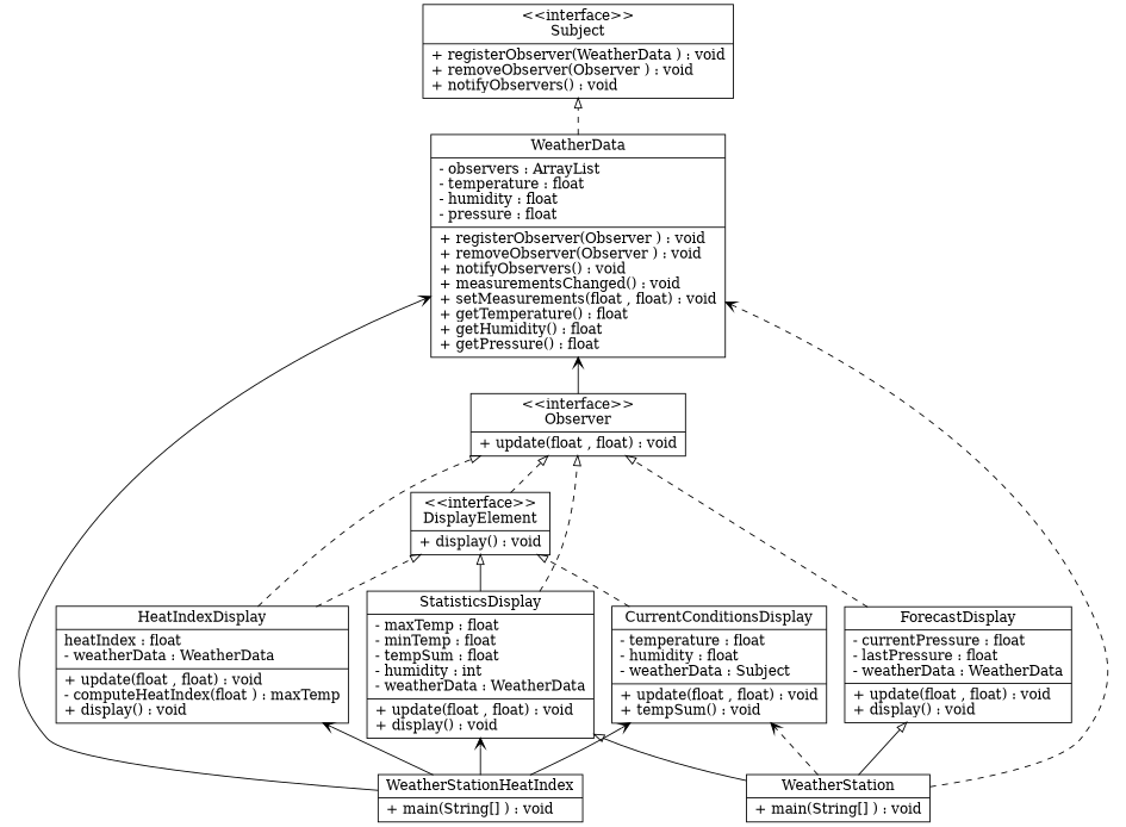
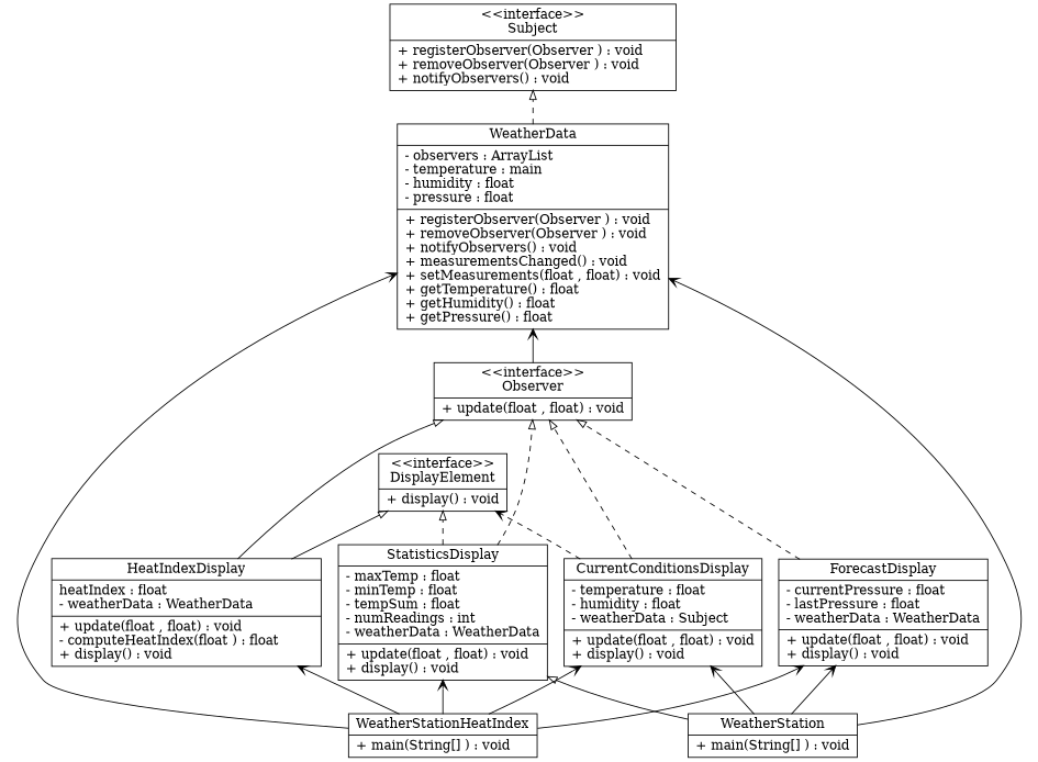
  digraph {
    rankdir=BT
    node [shape=record]
    edge [arrowhead=onormal]
-   n1 [label="{CurrentConditionsDisplay| - temperature : float\l- humidity : float\l- weatherData : Subject\l|+ update(float , float) : void\l+ tempSum() : void\l}"]
+   n1 [label="{CurrentConditionsDisplay| - temperature : float\l- humidity : float\l- weatherData : Subject\l|+ update(float , float) : void\l+ display() : void\l}"]
    n2 [label="{\<\<interface\>\>\nDisplayElement| + display() : void\l}"]
    n3 [label="{\<\<interface\>\>\nObserver| + update(float , float) : void\l}"]
-   n4 [label="{WeatherData| - observers : ArrayList\l- temperature : float\l- humidity : float\l- pressure : float\l|+ registerObserver(Observer ) : void\l+ removeObserver(Observer ) : void\l+ notifyObservers() : void\l+ measurementsChanged() : void\l+ setMeasurements(float , float) : void\l+ getTemperature() : float\l+ getHumidity() : float\l+ getPressure() : float\l}"]
+   n4 [label="{WeatherData| - observers : ArrayList\l- temperature : main\l- humidity : float\l- pressure : float\l|+ registerObserver(Observer ) : void\l+ removeObserver(Observer ) : void\l+ notifyObservers() : void\l+ measurementsChanged() : void\l+ setMeasurements(float , float) : void\l+ getTemperature() : float\l+ getHumidity() : float\l+ getPressure() : float\l}"]
    n5 [label="{ForecastDisplay| - currentPressure : float\l- lastPressure : float\l- weatherData : WeatherData\l|+ update(float , float) : void\l+ display() : void\l}"]
-   n6 [label="{HeatIndexDisplay|   heatIndex : float\l- weatherData : WeatherData\l|+ update(float , float) : void\l- computeHeatIndex(float ) : maxTemp\l+ display() : void\l}"]
-   n7 [label="{StatisticsDisplay| - maxTemp : float\l- minTemp : float\l- tempSum : float\l- humidity : int\l- weatherData : WeatherData\l|+ update(float , float) : void\l+ display() : void\l}"]
-   n8 [label="{\<\<interface\>\>\nSubject| + registerObserver(WeatherData ) : void\l+ removeObserver(Observer ) : void\l+ notifyObservers() : void\l}"]
+   n6 [label="{HeatIndexDisplay|   heatIndex : float\l- weatherData : WeatherData\l|+ update(float , float) : void\l- computeHeatIndex(float ) : float\l+ display() : void\l}"]
+   n7 [label="{StatisticsDisplay| - maxTemp : float\l- minTemp : float\l- tempSum : float\l- numReadings : int\l- weatherData : WeatherData\l|+ update(float , float) : void\l+ display() : void\l}"]
+   n8 [label="{\<\<interface\>\>\nSubject| + registerObserver(Observer ) : void\l+ removeObserver(Observer ) : void\l+ notifyObservers() : void\l}"]
    n9 [label="{WeatherStation| + main(String[] ) : void\l}"]
    n10 [label="{WeatherStationHeatIndex| + main(String[] ) : void\l}"]
-   n1 -> n2 [style=dashed]
-   n2 -> n3 [style=dashed]
+   n1 -> n2 [arrowhead=vee style=dashed]
+   n1 -> n3 [style=dashed]
    n3 -> n4 [arrowhead=vee]
    n4 -> n8 [style=dashed]
    n5 -> n3 [style=dashed]
-   n6 -> n2 [style=dashed]
-   n6 -> n3 [style=dashed]
-   n7 -> n2 [style=solid]
+   n6 -> n2 [style=solid]
+   n6 -> n3 [style=solid]
+   n7 -> n2 [style=dashed]
    n7 -> n3 [style=dashed]
-   n9 -> n1 [arrowhead=vee style=dashed]
-   n9 -> n4 [arrowhead=vee style=dashed]
-   n9 -> n5
+   n9 -> n1 [arrowhead=vee]
+   n9 -> n4 [arrowhead=vee]
+   n9 -> n5 [arrowhead=vee]
    n9 -> n7
    n10 -> n1 [arrowhead=vee]
    n10 -> n4 [arrowhead=vee]
+   n10 -> n5 [arrowhead=vee]
    n10 -> n6 [arrowhead=vee]
    n10 -> n7 [arrowhead=vee]
  }
